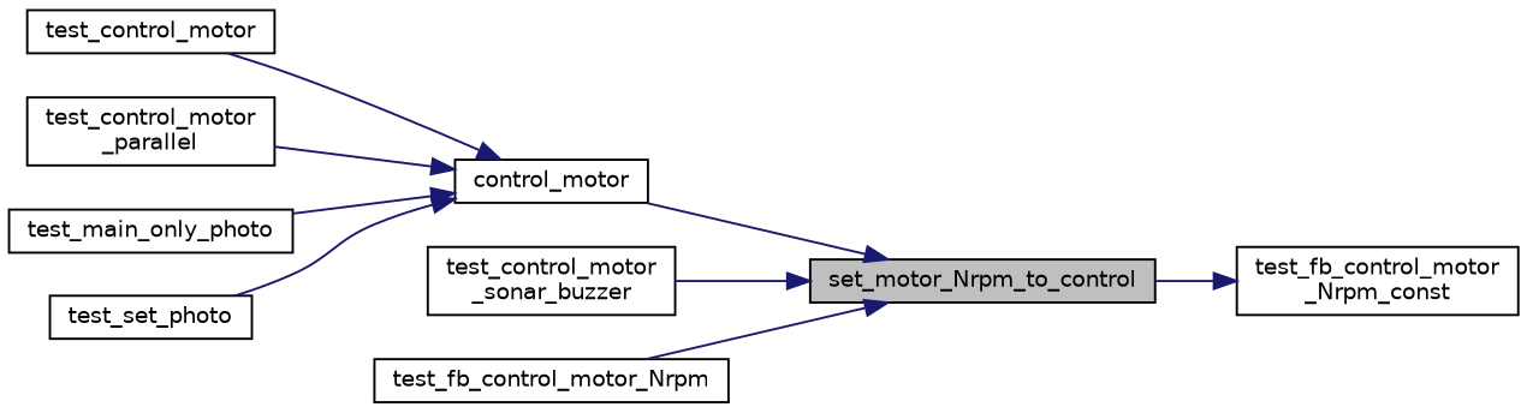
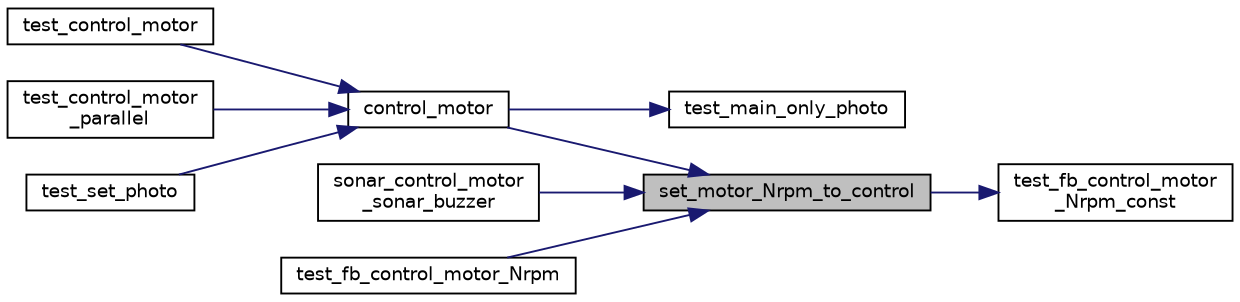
  digraph {
    rankdir=RL
    node [color=black fillcolor=white fontname=Helvetica fontsize=10 shape=record style=filled]
    edge [color=midnightblue dir=back fontname=Helvetica fontsize=10 labelfontname=Helvetica labelfontsize=10 style=solid]
    n1 [fillcolor=grey75 fontcolor=black height=0.2 label=set_motor_Nrpm_to_control width=0.4]
    n2 [height=0.2 label=control_motor width=0.4]
-   n3 [height=0.2 label="test_control_motor\l_sonar_buzzer" width=0.4]
+   n3 [height=0.2 label="sonar_control_motor\l_sonar_buzzer" width=0.4]
    n4 [height=0.2 label=test_fb_control_motor_Nrpm width=0.4]
    n5 [height=0.2 label=test_control_motor width=0.4]
    n6 [height=0.2 label="test_control_motor\l_parallel" width=0.4]
    n7 [height=0.2 label=test_main_only_photo width=0.4]
    n8 [height=0.2 label=test_set_photo width=0.4]
    n9 [height=0.2 label="test_fb_control_motor\l_Nrpm_const" width=0.4]
    n1 -> n2
    n1 -> n3
    n1 -> n4
    n2 -> n5
    n2 -> n6
-   n2 -> n7
+   n7 -> n2
    n2 -> n8
    n9 -> n1
  }
